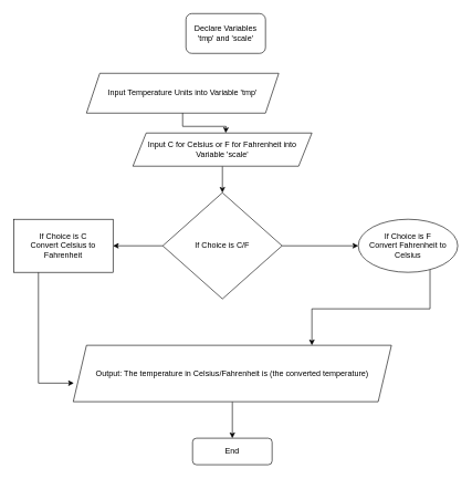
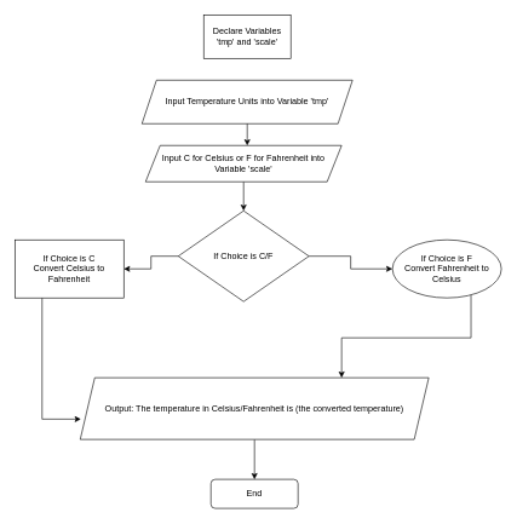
  <mxCell id="0" />
  <mxCell id="1" parent="0" />
  <mxCell id="2" value="End" style="rounded=1;whiteSpace=wrap;html=1;" vertex="1" parent="1"><mxGeometry x="290" y="660" width="120" height="40" as="geometry" /></mxCell>
- <mxCell id="3" value="Input Temperature Units into Variable 'tmp' " style="shape=parallelogram;perimeter=parallelogramPerimeter;whiteSpace=wrap;html=1;fixedSize=1;" vertex="1" parent="1"><mxGeometry x="130" y="110" width="290" height="60" as="geometry" /></mxCell>
+ <mxCell id="3" value="Input Temperature Units into Variable 'tmp' " style="shape=parallelogram;perimeter=parallelogramPerimeter;whiteSpace=wrap;html=1;fixedSize=1;" vertex="1" parent="1"><mxGeometry x="195" y="110" width="290" height="60" as="geometry" /></mxCell>
  <mxCell id="4" style="edgeStyle=orthogonalEdgeStyle;rounded=0;orthogonalLoop=1;jettySize=auto;html=1;entryX=0.5;entryY=0;entryDx=0;entryDy=0;" edge="1" parent="1" source="5" target="8"><mxGeometry relative="1" as="geometry" /></mxCell>
  <mxCell id="5" value="Input C for Celsius or F for Fahrenheit into Variable 'scale' " style="shape=parallelogram;perimeter=parallelogramPerimeter;whiteSpace=wrap;html=1;fixedSize=1;" vertex="1" parent="1"><mxGeometry x="200" y="200" width="270" height="50" as="geometry" /></mxCell>
  <mxCell id="6" style="edgeStyle=orthogonalEdgeStyle;rounded=0;orthogonalLoop=1;jettySize=auto;html=1;exitX=1;exitY=0.5;exitDx=0;exitDy=0;entryX=0;entryY=0.5;entryDx=0;entryDy=0;" edge="1" parent="1" source="8" target="12"><mxGeometry relative="1" as="geometry" /></mxCell>
  <mxCell id="7" style="edgeStyle=orthogonalEdgeStyle;rounded=0;orthogonalLoop=1;jettySize=auto;html=1;exitX=0;exitY=0.5;exitDx=0;exitDy=0;" edge="1" parent="1" source="8" target="10"><mxGeometry relative="1" as="geometry" /></mxCell>
- <mxCell id="8" value="If Choice is C/F" style="rhombus;whiteSpace=wrap;html=1;" vertex="1" parent="1"><mxGeometry x="245" y="290" width="180" height="160" as="geometry" /></mxCell>
+ <mxCell id="8" value="If Choice is C/F" style="rhombus;whiteSpace=wrap;html=1;" vertex="1" parent="1"><mxGeometry x="245" y="290" width="180" height="125" as="geometry" /></mxCell>
  <mxCell id="9" style="edgeStyle=orthogonalEdgeStyle;rounded=0;orthogonalLoop=1;jettySize=auto;html=1;exitX=0.25;exitY=1;exitDx=0;exitDy=0;entryX=0.002;entryY=0.671;entryDx=0;entryDy=0;entryPerimeter=0;" edge="1" parent="1" source="10" target="14"><mxGeometry relative="1" as="geometry"><mxPoint x="50" y="580" as="targetPoint" /></mxGeometry></mxCell>
  <mxCell id="10" value="&lt;div&gt;If Choice is C&lt;/div&gt;&lt;div&gt;Convert Celsius to Fahrenheit&lt;br&gt;&lt;/div&gt;" style="rounded=0;whiteSpace=wrap;html=1;" vertex="1" parent="1"><mxGeometry x="20" y="330" width="150" height="80" as="geometry" /></mxCell>
  <mxCell id="11" style="edgeStyle=orthogonalEdgeStyle;rounded=0;orthogonalLoop=1;jettySize=auto;html=1;exitX=0.75;exitY=1;exitDx=0;exitDy=0;entryX=0.75;entryY=0;entryDx=0;entryDy=0;" edge="1" parent="1" source="12" target="14"><mxGeometry relative="1" as="geometry"><mxPoint x="653" y="610" as="targetPoint" /></mxGeometry></mxCell>
  <mxCell id="12" value="&lt;div&gt;If Choice is F&lt;br&gt;&lt;/div&gt;&lt;div&gt;Convert Fahrenheit to Celsius&lt;br&gt;&lt;/div&gt;" style="ellipse;whiteSpace=wrap;html=1;" vertex="1" parent="1"><mxGeometry x="540" y="330" width="150" height="80" as="geometry" /></mxCell>
  <mxCell id="13" style="edgeStyle=orthogonalEdgeStyle;rounded=0;orthogonalLoop=1;jettySize=auto;html=1;" edge="1" parent="1" source="14" target="2"><mxGeometry relative="1" as="geometry" /></mxCell>
  <mxCell id="14" value="Output: The temperature in Celsius/Fahrenheit is (the converted temperature)" style="shape=parallelogram;perimeter=parallelogramPerimeter;whiteSpace=wrap;html=1;fixedSize=1;" vertex="1" parent="1"><mxGeometry x="110" y="520" width="480" height="85" as="geometry" /></mxCell>
  <mxCell id="15" style="edgeStyle=orthogonalEdgeStyle;rounded=0;orthogonalLoop=1;jettySize=auto;html=1;" edge="1" parent="1" source="3"><mxGeometry relative="1" as="geometry"><mxPoint x="340" y="200" as="targetPoint" /></mxGeometry></mxCell>
- <mxCell id="16" value="Declare Variables 'tmp' and 'scale'" style="whiteSpace=wrap;html=1;rounded=1;" vertex="1" parent="1"><mxGeometry x="280" y="20" width="120" height="60" as="geometry" /></mxCell>
+ <mxCell id="16" value="Declare Variables 'tmp' and 'scale'" style="rounded=0;whiteSpace=wrap;html=1;" vertex="1" parent="1"><mxGeometry x="280" y="20" width="120" height="60" as="geometry" /></mxCell>
